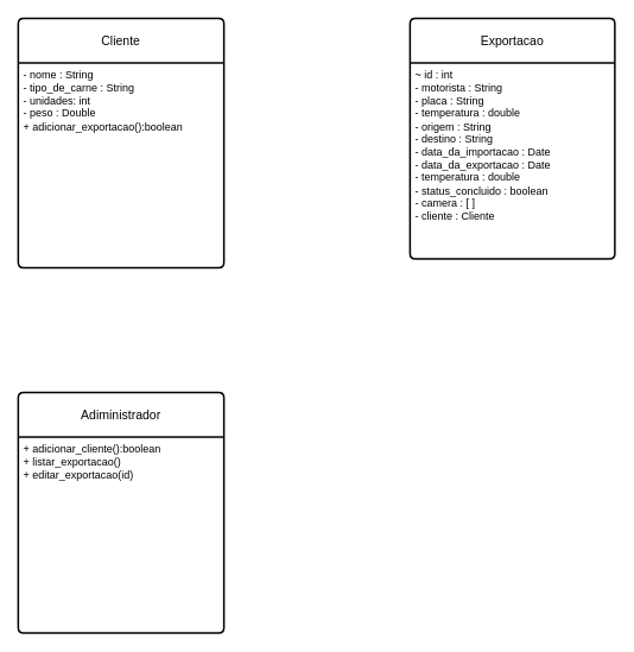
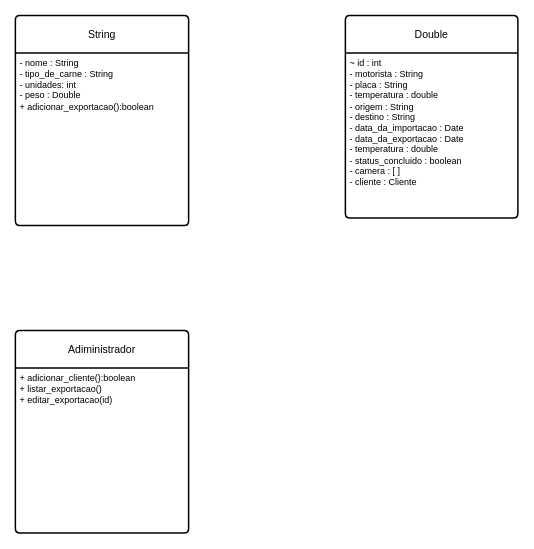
  <mxCell id="0" />
  <mxCell id="1" parent="0" />
- <mxCell id="2" value="Cliente" style="swimlane;childLayout=stackLayout;horizontal=1;startSize=50;horizontalStack=0;rounded=1;fontSize=14;fontStyle=0;strokeWidth=2;resizeParent=0;resizeLast=1;shadow=0;dashed=0;align=center;arcSize=4;whiteSpace=wrap;html=1;" vertex="1" parent="1"><mxGeometry x="20" y="20" width="231" height="280" as="geometry" /></mxCell>
+ <mxCell id="2" value="String" style="swimlane;childLayout=stackLayout;horizontal=1;startSize=50;horizontalStack=0;rounded=1;fontSize=14;fontStyle=0;strokeWidth=2;resizeParent=0;resizeLast=1;shadow=0;dashed=0;align=center;arcSize=4;whiteSpace=wrap;html=1;" vertex="1" parent="1"><mxGeometry x="20" y="20" width="231" height="280" as="geometry" /></mxCell>
  <mxCell id="3" value="&lt;div&gt;- nome : String&lt;/div&gt;&lt;div&gt;- tipo_de_carne : String&lt;/div&gt;&lt;div&gt;- unidades: int&lt;/div&gt;&lt;div&gt;- peso : Double&lt;/div&gt;&lt;div&gt;+ adicionar_exportacao():boolean&lt;/div&gt;&lt;div&gt;&lt;br&gt;&lt;/div&gt;" style="align=left;strokeColor=none;fillColor=none;spacingLeft=4;spacingRight=4;fontSize=12;verticalAlign=top;resizable=0;rotatable=0;part=1;html=1;whiteSpace=wrap;" vertex="1" parent="2"><mxGeometry y="50" width="231" height="230" as="geometry" /></mxCell>
  <mxCell id="4" value="Adiministrador" style="swimlane;childLayout=stackLayout;horizontal=1;startSize=50;horizontalStack=0;rounded=1;fontSize=14;fontStyle=0;strokeWidth=2;resizeParent=0;resizeLast=1;shadow=0;dashed=0;align=center;arcSize=4;whiteSpace=wrap;html=1;" vertex="1" parent="1"><mxGeometry x="20" y="440" width="231" height="270" as="geometry" /></mxCell>
  <mxCell id="5" value="+ adicionar_cliente():boolean&lt;br&gt;&lt;div&gt;+ listar_exportacao()&lt;/div&gt;&lt;div&gt;+ editar_exportacao(id)&lt;/div&gt;" style="align=left;strokeColor=none;fillColor=none;spacingLeft=4;spacingRight=4;fontSize=12;verticalAlign=top;resizable=0;rotatable=0;part=1;html=1;whiteSpace=wrap;" vertex="1" parent="4"><mxGeometry y="50" width="231" height="220" as="geometry" /></mxCell>
- <mxCell id="6" value="Exportacao" style="swimlane;childLayout=stackLayout;horizontal=1;startSize=50;horizontalStack=0;rounded=1;fontSize=14;fontStyle=0;strokeWidth=2;resizeParent=0;resizeLast=1;shadow=0;dashed=0;align=center;arcSize=4;whiteSpace=wrap;html=1;" vertex="1" parent="1"><mxGeometry x="460" y="20" width="230" height="270" as="geometry" /></mxCell>
+ <mxCell id="6" value="Double" style="swimlane;childLayout=stackLayout;horizontal=1;startSize=50;horizontalStack=0;rounded=1;fontSize=14;fontStyle=0;strokeWidth=2;resizeParent=0;resizeLast=1;shadow=0;dashed=0;align=center;arcSize=4;whiteSpace=wrap;html=1;" vertex="1" parent="1"><mxGeometry x="460" y="20" width="230" height="270" as="geometry" /></mxCell>
  <mxCell id="7" value="&lt;div&gt;~ id : int&lt;/div&gt;&lt;div&gt;- motorista : String&lt;/div&gt;&lt;div&gt;- placa : String&lt;/div&gt;&lt;div&gt;- temperatura : double&lt;/div&gt;&lt;div&gt;- origem : String&lt;/div&gt;&lt;div&gt;- destino : String&lt;/div&gt;&lt;div&gt;- data_da_importacao : Date&lt;/div&gt;&lt;div&gt;- data_da_exportacao : Date&lt;/div&gt;&lt;div&gt;- temperatura : double&lt;/div&gt;&lt;div&gt;- status_concluido : boolean&lt;/div&gt;&lt;div&gt;- camera : [ ]&lt;/div&gt;&lt;div&gt;- cliente : Cliente&lt;/div&gt;&lt;div&gt;&lt;br&gt;&lt;/div&gt;&lt;div&gt;&lt;br&gt;&lt;/div&gt;" style="align=left;strokeColor=none;fillColor=none;spacingLeft=4;spacingRight=4;fontSize=12;verticalAlign=top;resizable=0;rotatable=0;part=1;html=1;whiteSpace=wrap;" vertex="1" parent="6"><mxGeometry y="50" width="230" height="220" as="geometry" /></mxCell>
